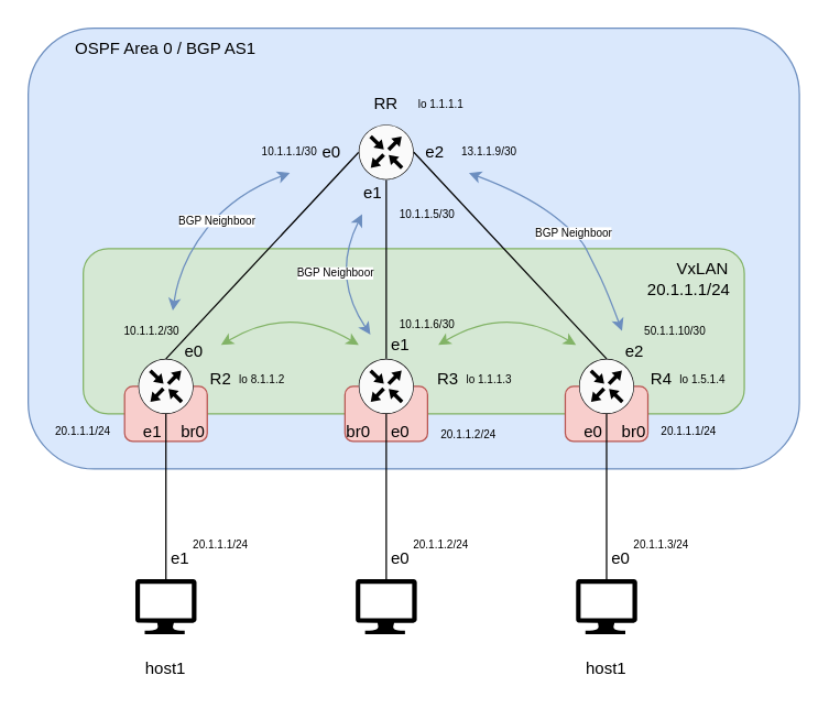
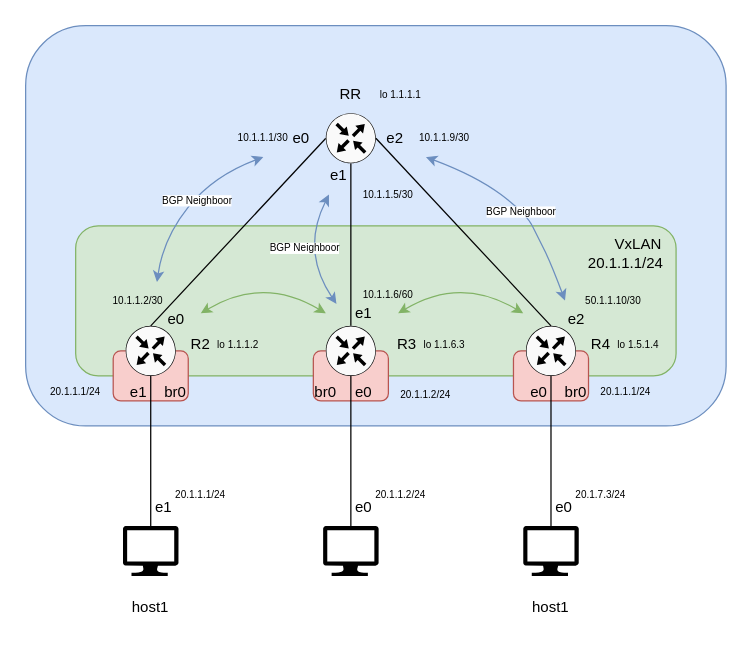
  <mxCell id="0" />
  <mxCell id="1" parent="0" />
  <mxCell id="2" value="" style="rounded=1;whiteSpace=wrap;html=1;fillColor=#dae8fc;strokeColor=#6c8ebf;" vertex="1" parent="1"><mxGeometry x="20" y="20" width="560" height="320" as="geometry" /></mxCell>
  <mxCell id="3" value="" style="rounded=1;whiteSpace=wrap;html=1;fillColor=#d5e8d4;strokeColor=#82b366;" parent="1" vertex="1"><mxGeometry x="60" y="180" width="480" height="120" as="geometry" /></mxCell>
  <mxCell id="4" value="" style="rounded=1;whiteSpace=wrap;html=1;fillColor=#f8cecc;strokeColor=#b85450;" parent="1" vertex="1"><mxGeometry x="250" y="280" width="60" height="40" as="geometry" /></mxCell>
  <mxCell id="5" value="" style="rounded=1;whiteSpace=wrap;html=1;fillColor=#f8cecc;strokeColor=#b85450;" parent="1" vertex="1"><mxGeometry x="90" y="280" width="60" height="40" as="geometry" /></mxCell>
  <mxCell id="6" value="" style="sketch=0;points=[[0.5,0,0],[1,0.5,0],[0.5,1,0],[0,0.5,0],[0.145,0.145,0],[0.856,0.145,0],[0.855,0.856,0],[0.145,0.855,0]];verticalLabelPosition=bottom;html=1;verticalAlign=top;aspect=fixed;align=center;pointerEvents=1;shape=mxgraph.cisco19.rect;prIcon=router;fillColor=#FAFAFA;strokeColor=#000000;" parent="1" vertex="1"><mxGeometry x="100" y="260" width="40" height="40" as="geometry" /></mxCell>
  <mxCell id="7" value="" style="sketch=0;points=[[0.5,0,0],[1,0.5,0],[0.5,1,0],[0,0.5,0],[0.145,0.145,0],[0.856,0.145,0],[0.855,0.856,0],[0.145,0.855,0]];verticalLabelPosition=bottom;html=1;verticalAlign=top;aspect=fixed;align=center;pointerEvents=1;shape=mxgraph.cisco19.rect;prIcon=router;fillColor=#FAFAFA;strokeColor=#000000;" parent="1" vertex="1"><mxGeometry x="260" y="260" width="40" height="40" as="geometry" /></mxCell>
  <mxCell id="8" value="" style="sketch=0;aspect=fixed;pointerEvents=1;shadow=0;dashed=0;html=1;strokeColor=none;labelPosition=center;verticalLabelPosition=bottom;verticalAlign=top;align=center;fillColor=#000000;shape=mxgraph.azure.computer" parent="1" vertex="1"><mxGeometry x="97.78" y="420" width="44.44" height="40" as="geometry" /></mxCell>
  <mxCell id="9" value="" style="sketch=0;aspect=fixed;pointerEvents=1;shadow=0;dashed=0;html=1;strokeColor=none;labelPosition=center;verticalLabelPosition=bottom;verticalAlign=top;align=center;fillColor=#000000;shape=mxgraph.azure.computer" parent="1" vertex="1"><mxGeometry x="257.78" y="420" width="44.44" height="40" as="geometry" /></mxCell>
  <mxCell id="10" value="" style="endArrow=none;html=1;rounded=0;entryX=0;entryY=0.5;entryDx=0;entryDy=0;entryPerimeter=0;exitX=0.5;exitY=0;exitDx=0;exitDy=0;exitPerimeter=0;" parent="1" source="6" target="50" edge="1"><mxGeometry width="50" height="50" relative="1" as="geometry"><mxPoint x="190" y="320" as="sourcePoint" /><mxPoint x="180" y="160" as="targetPoint" /></mxGeometry></mxCell>
  <mxCell id="11" value="" style="endArrow=none;html=1;rounded=0;entryX=0.5;entryY=1;entryDx=0;entryDy=0;entryPerimeter=0;exitX=0.5;exitY=0;exitDx=0;exitDy=0;exitPerimeter=0;" parent="1" source="7" target="50" edge="1"><mxGeometry width="50" height="50" relative="1" as="geometry"><mxPoint x="130" y="270" as="sourcePoint" /><mxPoint x="220" y="160" as="targetPoint" /></mxGeometry></mxCell>
  <mxCell id="12" value="" style="endArrow=none;html=1;rounded=0;entryX=0.5;entryY=0;entryDx=0;entryDy=0;entryPerimeter=0;exitX=0.5;exitY=1;exitDx=0;exitDy=0;exitPerimeter=0;" parent="1" source="6" target="8" edge="1"><mxGeometry width="50" height="50" relative="1" as="geometry"><mxPoint x="130" y="270" as="sourcePoint" /><mxPoint x="190" y="170" as="targetPoint" /></mxGeometry></mxCell>
  <mxCell id="13" value="" style="endArrow=none;html=1;rounded=0;entryX=0.5;entryY=0;entryDx=0;entryDy=0;entryPerimeter=0;exitX=0.5;exitY=1;exitDx=0;exitDy=0;exitPerimeter=0;" parent="1" source="7" target="9" edge="1"><mxGeometry width="50" height="50" relative="1" as="geometry"><mxPoint x="130" y="310" as="sourcePoint" /><mxPoint x="130" y="430" as="targetPoint" /></mxGeometry></mxCell>
  <mxCell id="14" value="R2" style="text;html=1;strokeColor=none;fillColor=none;align=center;verticalAlign=middle;whiteSpace=wrap;rounded=0;" parent="1" vertex="1"><mxGeometry x="130" y="260" width="60" height="30" as="geometry" /></mxCell>
  <mxCell id="15" value="RR" style="text;html=1;strokeColor=none;fillColor=none;align=center;verticalAlign=middle;whiteSpace=wrap;rounded=0;" parent="1" vertex="1"><mxGeometry x="250" width="60" height="30" as="geometry" y="60" /></mxCell>
  <mxCell id="16" value="R3" style="text;html=1;strokeColor=none;fillColor=none;align=center;verticalAlign=middle;whiteSpace=wrap;rounded=0;" parent="1" vertex="1"><mxGeometry x="295" y="260" width="60" height="30" as="geometry" /></mxCell>
  <mxCell id="17" value="host1" style="text;html=1;strokeColor=none;fillColor=none;align=center;verticalAlign=middle;whiteSpace=wrap;rounded=0;" parent="1" vertex="1"><mxGeometry x="90" y="470" width="60" height="30" as="geometry" /></mxCell>
  <mxCell id="18" value="e0" style="text;html=1;align=center;verticalAlign=middle;resizable=0;points=[];autosize=1;strokeColor=none;fillColor=none;" parent="1" vertex="1"><mxGeometry x="220" y="95" width="40" height="30" as="geometry" /></mxCell>
  <mxCell id="19" value="e0" style="text;html=1;align=center;verticalAlign=middle;resizable=0;points=[];autosize=1;strokeColor=none;fillColor=none;" parent="1" vertex="1"><mxGeometry x="120" y="240" width="40" height="30" as="geometry" /></mxCell>
  <mxCell id="20" value="e1" style="text;html=1;align=center;verticalAlign=middle;resizable=0;points=[];autosize=1;strokeColor=none;fillColor=none;" parent="1" vertex="1"><mxGeometry x="90" y="298" width="40" height="30" as="geometry" /></mxCell>
  <mxCell id="21" value="e1" style="text;html=1;align=center;verticalAlign=middle;resizable=0;points=[];autosize=1;strokeColor=none;fillColor=none;" parent="1" vertex="1"><mxGeometry x="110" y="390" width="40" height="30" as="geometry" /></mxCell>
  <mxCell id="22" value="e0" style="text;html=1;align=center;verticalAlign=middle;resizable=0;points=[];autosize=1;strokeColor=none;fillColor=none;" parent="1" vertex="1"><mxGeometry x="270" y="390" width="40" height="30" as="geometry" /></mxCell>
  <mxCell id="23" value="e0" style="text;html=1;align=center;verticalAlign=middle;resizable=0;points=[];autosize=1;strokeColor=none;fillColor=none;" parent="1" vertex="1"><mxGeometry x="270" y="298" width="40" height="30" as="geometry" /></mxCell>
  <mxCell id="24" value="e1" style="text;html=1;align=center;verticalAlign=middle;resizable=0;points=[];autosize=1;strokeColor=none;fillColor=none;" parent="1" vertex="1"><mxGeometry x="270" y="235" width="40" height="30" as="geometry" /></mxCell>
  <mxCell id="25" value="e1" style="text;html=1;align=center;verticalAlign=middle;resizable=0;points=[];autosize=1;strokeColor=none;fillColor=none;" parent="1" vertex="1"><mxGeometry x="250" y="125" width="40" height="30" as="geometry" /></mxCell>
  <mxCell id="26" value="VxLAN" style="text;html=1;strokeColor=none;fillColor=none;align=center;verticalAlign=middle;whiteSpace=wrap;rounded=0;" parent="1" vertex="1"><mxGeometry x="480" y="180" width="60" height="30" as="geometry" /></mxCell>
  <mxCell id="27" value="" style="curved=1;endArrow=classic;html=1;rounded=0;fillColor=#d5e8d4;strokeColor=#82b366;startArrow=classic;startFill=1;" parent="1" edge="1"><mxGeometry width="50" height="50" relative="1" as="geometry"><mxPoint x="260" y="250" as="sourcePoint" /><mxPoint x="160" y="250" as="targetPoint" /><Array as="points"><mxPoint x="210" y="220" /></Array></mxGeometry></mxCell>
  <mxCell id="28" value="br0" style="text;html=1;strokeColor=none;fillColor=none;align=center;verticalAlign=middle;whiteSpace=wrap;rounded=0;" parent="1" vertex="1"><mxGeometry x="110" y="298" width="60" height="30" as="geometry" /></mxCell>
  <mxCell id="29" value="br0" style="text;html=1;strokeColor=none;fillColor=none;align=center;verticalAlign=middle;whiteSpace=wrap;rounded=0;" parent="1" vertex="1"><mxGeometry x="230" y="298" width="60" height="30" as="geometry" /></mxCell>
  <mxCell id="30" value="20.1.1.1/24" style="text;html=1;strokeColor=none;fillColor=none;align=center;verticalAlign=middle;whiteSpace=wrap;rounded=0;fontSize=8;" parent="1" vertex="1"><mxGeometry x="130" y="380" width="60" height="30" as="geometry" /></mxCell>
  <mxCell id="31" value="20.1.1.2/24" style="text;html=1;strokeColor=none;fillColor=none;align=center;verticalAlign=middle;whiteSpace=wrap;rounded=0;fontSize=8;" parent="1" vertex="1"><mxGeometry x="290" y="380" width="60" height="30" as="geometry" /></mxCell>
  <mxCell id="32" value="20.1.1.1/24" style="text;html=1;strokeColor=none;fillColor=none;align=center;verticalAlign=middle;whiteSpace=wrap;rounded=0;" parent="1" vertex="1"><mxGeometry x="470" y="195" width="60" height="30" as="geometry" /></mxCell>
  <mxCell id="33" value="20.1.1.2/24" style="text;html=1;strokeColor=none;fillColor=none;align=center;verticalAlign=middle;whiteSpace=wrap;rounded=0;fontSize=8;" parent="1" vertex="1"><mxGeometry x="310" y="300" width="60" height="30" as="geometry" /></mxCell>
  <mxCell id="34" value="20.1.1.1/24" style="text;html=1;strokeColor=none;fillColor=none;align=center;verticalAlign=middle;whiteSpace=wrap;rounded=0;fontSize=8;" parent="1" vertex="1"><mxGeometry x="30" y="298" width="60" height="30" as="geometry" /></mxCell>
  <mxCell id="35" value="10.1.1.2/30" style="text;html=1;strokeColor=none;fillColor=none;align=center;verticalAlign=middle;whiteSpace=wrap;rounded=0;fontSize=8;" parent="1" vertex="1"><mxGeometry x="80" y="225" width="60" height="30" as="geometry" /></mxCell>
- <mxCell id="36" value="10.1.1.6/30" style="text;html=1;strokeColor=none;fillColor=none;align=center;verticalAlign=middle;whiteSpace=wrap;rounded=0;fontSize=8;" parent="1" vertex="1"><mxGeometry x="280" y="220" width="60" height="30" as="geometry" /></mxCell>
+ <mxCell id="36" value="10.1.1.6/60" style="text;html=1;strokeColor=none;fillColor=none;align=center;verticalAlign=middle;whiteSpace=wrap;rounded=0;fontSize=8;" parent="1" vertex="1"><mxGeometry x="280" y="220" width="60" height="30" as="geometry" /></mxCell>
  <mxCell id="37" value="" style="rounded=1;whiteSpace=wrap;html=1;fillColor=#f8cecc;strokeColor=#b85450;" vertex="1" parent="1"><mxGeometry x="410" y="280" width="60" height="40" as="geometry" /></mxCell>
  <mxCell id="38" value="" style="sketch=0;points=[[0.5,0,0],[1,0.5,0],[0.5,1,0],[0,0.5,0],[0.145,0.145,0],[0.856,0.145,0],[0.855,0.856,0],[0.145,0.855,0]];verticalLabelPosition=bottom;html=1;verticalAlign=top;aspect=fixed;align=center;pointerEvents=1;shape=mxgraph.cisco19.rect;prIcon=router;fillColor=#FAFAFA;strokeColor=#000000;" vertex="1" parent="1"><mxGeometry x="420" y="260" width="40" height="40" as="geometry" /></mxCell>
  <mxCell id="39" value="" style="sketch=0;aspect=fixed;pointerEvents=1;shadow=0;dashed=0;html=1;strokeColor=none;labelPosition=center;verticalLabelPosition=bottom;verticalAlign=top;align=center;fillColor=#000000;shape=mxgraph.azure.computer" vertex="1" parent="1"><mxGeometry x="417.78" y="420" width="44.44" height="40" as="geometry" /></mxCell>
  <mxCell id="40" value="" style="endArrow=none;html=1;rounded=0;entryX=0.5;entryY=0;entryDx=0;entryDy=0;entryPerimeter=0;exitX=0.5;exitY=1;exitDx=0;exitDy=0;exitPerimeter=0;" edge="1" parent="1" source="38" target="39"><mxGeometry width="50" height="50" relative="1" as="geometry"><mxPoint x="450" y="270" as="sourcePoint" /><mxPoint x="510" y="170" as="targetPoint" /></mxGeometry></mxCell>
  <mxCell id="41" value="R4" style="text;html=1;strokeColor=none;fillColor=none;align=center;verticalAlign=middle;whiteSpace=wrap;rounded=0;" vertex="1" parent="1"><mxGeometry x="450" y="260" width="60" height="30" as="geometry" /></mxCell>
  <mxCell id="42" value="host1" style="text;html=1;strokeColor=none;fillColor=none;align=center;verticalAlign=middle;whiteSpace=wrap;rounded=0;" vertex="1" parent="1"><mxGeometry x="410" y="470" width="60" height="30" as="geometry" /></mxCell>
  <mxCell id="43" value="e2" style="text;html=1;align=center;verticalAlign=middle;resizable=0;points=[];autosize=1;strokeColor=none;fillColor=none;" vertex="1" parent="1"><mxGeometry x="440" y="240" width="40" height="30" as="geometry" /></mxCell>
  <mxCell id="44" value="e0" style="text;html=1;align=center;verticalAlign=middle;resizable=0;points=[];autosize=1;strokeColor=none;fillColor=none;" vertex="1" parent="1"><mxGeometry x="410" y="298" width="40" height="30" as="geometry" /></mxCell>
  <mxCell id="45" value="e0" style="text;html=1;align=center;verticalAlign=middle;resizable=0;points=[];autosize=1;strokeColor=none;fillColor=none;" vertex="1" parent="1"><mxGeometry x="430" y="390" width="40" height="30" as="geometry" /></mxCell>
  <mxCell id="46" value="br0" style="text;html=1;strokeColor=none;fillColor=none;align=center;verticalAlign=middle;whiteSpace=wrap;rounded=0;" vertex="1" parent="1"><mxGeometry x="430" y="298" width="60" height="30" as="geometry" /></mxCell>
- <mxCell id="47" value="20.1.1.3/24" style="text;html=1;strokeColor=none;fillColor=none;align=center;verticalAlign=middle;whiteSpace=wrap;rounded=0;fontSize=8;" vertex="1" parent="1"><mxGeometry x="450" y="380" width="60" height="30" as="geometry" /></mxCell>
+ <mxCell id="47" value="20.1.7.3/24" style="text;html=1;strokeColor=none;fillColor=none;align=center;verticalAlign=middle;whiteSpace=wrap;rounded=0;fontSize=8;" vertex="1" parent="1"><mxGeometry x="450" y="380" width="60" height="30" as="geometry" /></mxCell>
  <mxCell id="48" value="20.1.1.1/24" style="text;html=1;strokeColor=none;fillColor=none;align=center;verticalAlign=middle;whiteSpace=wrap;rounded=0;fontSize=8;" vertex="1" parent="1"><mxGeometry x="470" y="298" width="60" height="30" as="geometry" /></mxCell>
  <mxCell id="49" value="" style="curved=1;endArrow=classic;html=1;rounded=0;fillColor=#d5e8d4;strokeColor=#82b366;startArrow=classic;startFill=1;" edge="1" parent="1"><mxGeometry width="50" height="50" relative="1" as="geometry"><mxPoint x="417.78" y="250" as="sourcePoint" /><mxPoint x="317.78" y="250" as="targetPoint" /><Array as="points"><mxPoint x="367.78" y="220" /></Array></mxGeometry></mxCell>
  <mxCell id="50" value="" style="sketch=0;points=[[0.5,0,0],[1,0.5,0],[0.5,1,0],[0,0.5,0],[0.145,0.145,0],[0.856,0.145,0],[0.855,0.856,0],[0.145,0.855,0]];verticalLabelPosition=bottom;html=1;verticalAlign=top;aspect=fixed;align=center;pointerEvents=1;shape=mxgraph.cisco19.rect;prIcon=router;fillColor=#FAFAFA;strokeColor=#000000;" vertex="1" parent="1"><mxGeometry x="260" y="90" width="40" height="40" as="geometry" /></mxCell>
  <mxCell id="51" value="" style="endArrow=none;html=1;rounded=0;entryX=1;entryY=0.5;entryDx=0;entryDy=0;entryPerimeter=0;exitX=0.5;exitY=0;exitDx=0;exitDy=0;exitPerimeter=0;" edge="1" parent="1" source="38" target="50"><mxGeometry width="50" height="50" relative="1" as="geometry"><mxPoint x="290" y="270" as="sourcePoint" /><mxPoint x="292" y="175" as="targetPoint" /></mxGeometry></mxCell>
  <mxCell id="52" value="e2" style="text;html=1;align=center;verticalAlign=middle;resizable=0;points=[];autosize=1;strokeColor=none;fillColor=none;" vertex="1" parent="1"><mxGeometry x="295" y="95" width="40" height="30" as="geometry" /></mxCell>
  <mxCell id="53" value="lo 1.1.1.1" style="text;html=1;strokeColor=none;fillColor=none;align=center;verticalAlign=middle;whiteSpace=wrap;rounded=0;fontSize=8;" vertex="1" parent="1"><mxGeometry x="290" width="60" height="30" as="geometry" y="60" /></mxCell>
  <mxCell id="54" value="10.1.1.1/30" style="text;html=1;strokeColor=none;fillColor=none;align=center;verticalAlign=middle;whiteSpace=wrap;rounded=0;fontSize=8;" vertex="1" parent="1"><mxGeometry x="180" y="95" width="60" height="30" as="geometry" /></mxCell>
  <mxCell id="55" value="10.1.1.5/30" style="text;html=1;strokeColor=none;fillColor=none;align=center;verticalAlign=middle;whiteSpace=wrap;rounded=0;fontSize=8;" vertex="1" parent="1"><mxGeometry x="280" y="140" width="60" height="30" as="geometry" /></mxCell>
- <mxCell id="56" value="13.1.1.9/30" style="text;html=1;strokeColor=none;fillColor=none;align=center;verticalAlign=middle;whiteSpace=wrap;rounded=0;fontSize=8;" vertex="1" parent="1"><mxGeometry x="325" y="95" width="60" height="30" as="geometry" /></mxCell>
- <mxCell id="57" value="lo 8.1.1.2" style="text;html=1;strokeColor=none;fillColor=none;align=center;verticalAlign=middle;whiteSpace=wrap;rounded=0;fontSize=8;" vertex="1" parent="1"><mxGeometry x="160" y="260" width="60" height="30" as="geometry" /></mxCell>
- <mxCell id="58" value="lo 1.1.1.3" style="text;html=1;strokeColor=none;fillColor=none;align=center;verticalAlign=middle;whiteSpace=wrap;rounded=0;fontSize=8;" vertex="1" parent="1"><mxGeometry x="325" y="260" width="60" height="30" as="geometry" /></mxCell>
+ <mxCell id="56" value="10.1.1.9/30" style="text;html=1;strokeColor=none;fillColor=none;align=center;verticalAlign=middle;whiteSpace=wrap;rounded=0;fontSize=8;" vertex="1" parent="1"><mxGeometry x="325" y="95" width="60" height="30" as="geometry" /></mxCell>
+ <mxCell id="57" value="lo 1.1.1.2" style="text;html=1;strokeColor=none;fillColor=none;align=center;verticalAlign=middle;whiteSpace=wrap;rounded=0;fontSize=8;" vertex="1" parent="1"><mxGeometry x="160" y="260" width="60" height="30" as="geometry" /></mxCell>
+ <mxCell id="58" value="lo 1.1.6.3" style="text;html=1;strokeColor=none;fillColor=none;align=center;verticalAlign=middle;whiteSpace=wrap;rounded=0;fontSize=8;" vertex="1" parent="1"><mxGeometry x="325" y="260" width="60" height="30" as="geometry" /></mxCell>
  <mxCell id="59" value="lo 1.5.1.4" style="text;html=1;strokeColor=none;fillColor=none;align=center;verticalAlign=middle;whiteSpace=wrap;rounded=0;fontSize=8;" vertex="1" parent="1"><mxGeometry x="480" y="260" width="60" height="30" as="geometry" /></mxCell>
- <mxCell id="60" value="OSPF Area 0 / BGP AS1" style="text;html=1;strokeColor=none;fillColor=none;align=center;verticalAlign=middle;whiteSpace=wrap;rounded=0;" vertex="1" parent="1"><mxGeometry x="50" y="20" width="140" height="30" as="geometry" /></mxCell>
  <mxCell id="61" value="50.1.1.10/30" style="text;html=1;strokeColor=none;fillColor=none;align=center;verticalAlign=middle;whiteSpace=wrap;rounded=0;fontSize=8;" vertex="1" parent="1"><mxGeometry x="460" y="225" width="60" height="30" as="geometry" /></mxCell>
  <mxCell id="62" value="" style="curved=1;endArrow=classic;html=1;rounded=0;fillColor=#dae8fc;strokeColor=#6c8ebf;startArrow=classic;startFill=1;entryX=0.75;entryY=0;entryDx=0;entryDy=0;exitX=0.5;exitY=1;exitDx=0;exitDy=0;" edge="1" parent="1"><mxGeometry width="50" height="50" relative="1" as="geometry"><mxPoint x="210" y="125" as="sourcePoint" /><mxPoint x="125" y="225" as="targetPoint" /><Array as="points"><mxPoint x="170" y="140" /><mxPoint x="130" y="190" /></Array></mxGeometry></mxCell>
  <mxCell id="63" value="BGP Neighboor" style="edgeLabel;html=1;align=center;verticalAlign=middle;resizable=0;points=[];fontSize=8;" vertex="1" connectable="0" parent="62"><mxGeometry x="-0.06" y="2" relative="1" as="geometry"><mxPoint y="-1" as="offset" /></mxGeometry></mxCell>
  <mxCell id="64" value="" style="curved=1;endArrow=classic;html=1;rounded=0;fillColor=#dae8fc;strokeColor=#6c8ebf;startArrow=classic;startFill=1;entryX=0.25;entryY=1;entryDx=0;entryDy=0;exitX=0.28;exitY=-0.01;exitDx=0;exitDy=0;exitPerimeter=0;" edge="1" parent="1" source="43" target="56"><mxGeometry width="50" height="50" relative="1" as="geometry"><mxPoint x="430" y="120" as="sourcePoint" /><mxPoint x="345" y="220" as="targetPoint" /><Array as="points"><mxPoint x="440" y="210" /><mxPoint x="430" y="190" /><mxPoint x="420" y="170" /><mxPoint x="380" y="140" /></Array></mxGeometry></mxCell>
  <mxCell id="65" value="BGP Neighboor" style="edgeLabel;html=1;align=center;verticalAlign=middle;resizable=0;points=[];fontSize=8;" vertex="1" connectable="0" parent="64"><mxGeometry x="-0.06" y="2" relative="1" as="geometry"><mxPoint y="-1" as="offset" /></mxGeometry></mxCell>
  <mxCell id="66" value="" style="curved=1;endArrow=classic;html=1;rounded=0;fillColor=#dae8fc;strokeColor=#6c8ebf;startArrow=classic;startFill=1;entryX=-0.038;entryY=0.25;entryDx=0;entryDy=0;entryPerimeter=0;" edge="1" parent="1" source="25" target="24"><mxGeometry width="50" height="50" relative="1" as="geometry"><mxPoint x="230" y="145" as="sourcePoint" /><mxPoint x="145" y="245" as="targetPoint" /><Array as="points"><mxPoint x="240" y="200" /></Array></mxGeometry></mxCell>
  <mxCell id="67" value="BGP Neighboor" style="edgeLabel;html=1;align=center;verticalAlign=middle;resizable=0;points=[];fontSize=8;" vertex="1" connectable="0" parent="66"><mxGeometry x="-0.06" y="2" relative="1" as="geometry"><mxPoint y="-1" as="offset" /></mxGeometry></mxCell>
